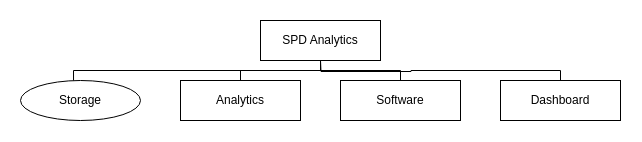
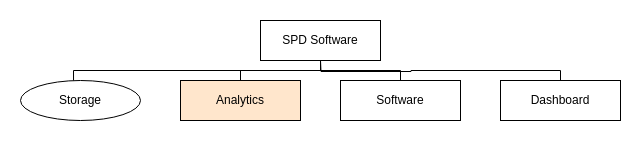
  <mxCell id="0" />
  <mxCell id="1" parent="0" />
- <mxCell id="2" value="SPD Analytics" style="rounded=0;whiteSpace=wrap;html=1;" vertex="1" parent="1"><mxGeometry x="260" y="20" width="120" height="40" as="geometry" /></mxCell>
+ <mxCell id="2" value="SPD Software" style="rounded=0;whiteSpace=wrap;html=1;" vertex="1" parent="1"><mxGeometry x="260" y="20" width="120" height="40" as="geometry" /></mxCell>
  <mxCell id="3" value="Storage" style="ellipse;whiteSpace=wrap;html=1;" vertex="1" parent="1"><mxGeometry x="20" y="80" width="120" height="40" as="geometry" /></mxCell>
- <mxCell id="4" value="Analytics" style="rounded=0;whiteSpace=wrap;html=1;" vertex="1" parent="1"><mxGeometry x="180" y="80" width="120" height="40" as="geometry" /></mxCell>
+ <mxCell id="4" value="Analytics" style="rounded=0;whiteSpace=wrap;html=1;fillColor=#ffe6cc;" vertex="1" parent="1"><mxGeometry x="180" y="80" width="120" height="40" as="geometry" /></mxCell>
  <mxCell id="5" value="Dashboard" style="rounded=0;whiteSpace=wrap;html=1;" vertex="1" parent="1"><mxGeometry x="500" y="80" width="120" height="40" as="geometry" /></mxCell>
  <mxCell id="6" value="Software" style="rounded=0;whiteSpace=wrap;html=1;" vertex="1" parent="1"><mxGeometry x="340" y="80" width="120" height="40" as="geometry" /></mxCell>
  <mxCell id="7" value="" style="endArrow=none;html=1;exitX=0.442;exitY=0;exitDx=0;exitDy=0;exitPerimeter=0;entryX=0.5;entryY=1;entryDx=0;entryDy=0;edgeStyle=orthogonalEdgeStyle;rounded=0;" edge="1" parent="1" source="3" target="2"><mxGeometry width="50" height="50" relative="1" as="geometry"><mxPoint x="360" y="240" as="sourcePoint" /><mxPoint x="410" y="190" as="targetPoint" /></mxGeometry></mxCell>
  <mxCell id="8" value="" style="endArrow=none;html=1;entryX=0.5;entryY=1;entryDx=0;entryDy=0;exitX=0.5;exitY=0;exitDx=0;exitDy=0;edgeStyle=orthogonalEdgeStyle;rounded=0;" edge="1" parent="1" source="4" target="2"><mxGeometry width="50" height="50" relative="1" as="geometry"><mxPoint x="360" y="240" as="sourcePoint" /><mxPoint x="410" y="190" as="targetPoint" /></mxGeometry></mxCell>
  <mxCell id="9" value="" style="endArrow=none;html=1;entryX=0.5;entryY=1;entryDx=0;entryDy=0;exitX=0.5;exitY=0;exitDx=0;exitDy=0;edgeStyle=orthogonalEdgeStyle;rounded=0;" edge="1" parent="1" source="6" target="2"><mxGeometry width="50" height="50" relative="1" as="geometry"><mxPoint x="360" y="240" as="sourcePoint" /><mxPoint x="410" y="190" as="targetPoint" /></mxGeometry></mxCell>
  <mxCell id="10" value="" style="endArrow=none;html=1;exitX=0.5;exitY=0;exitDx=0;exitDy=0;edgeStyle=orthogonalEdgeStyle;rounded=0;" edge="1" parent="1" source="5"><mxGeometry width="50" height="50" relative="1" as="geometry"><mxPoint x="360" y="240" as="sourcePoint" /><mxPoint x="320" y="60" as="targetPoint" /></mxGeometry></mxCell>
